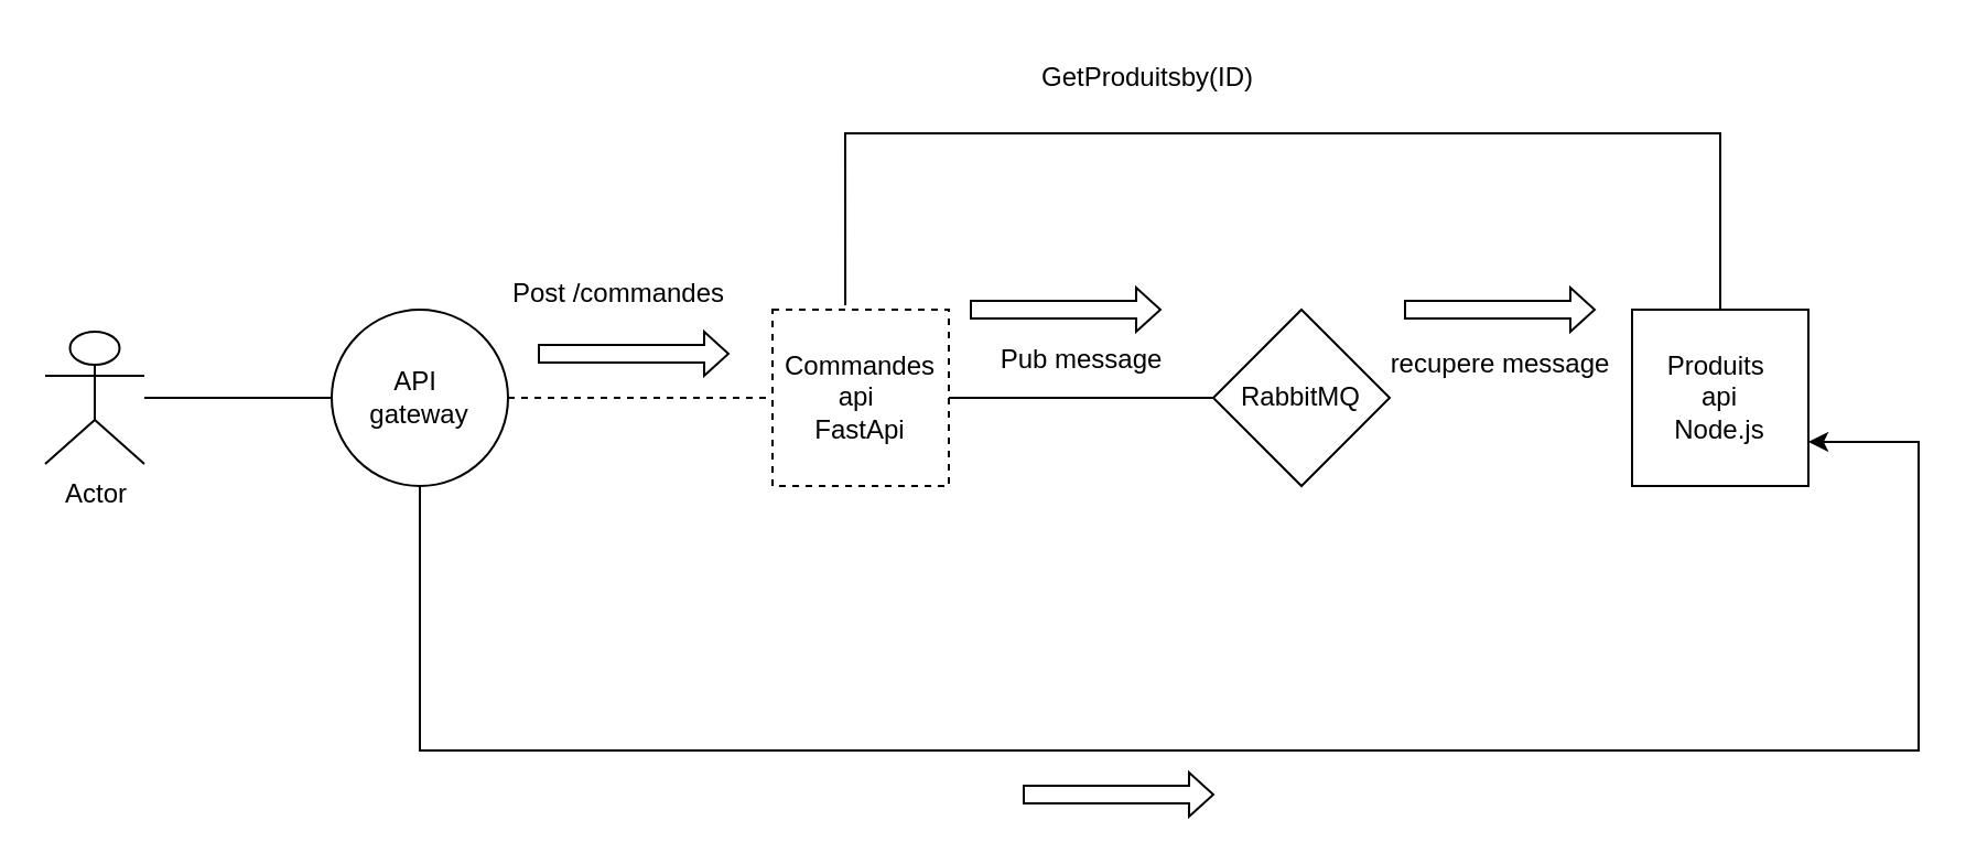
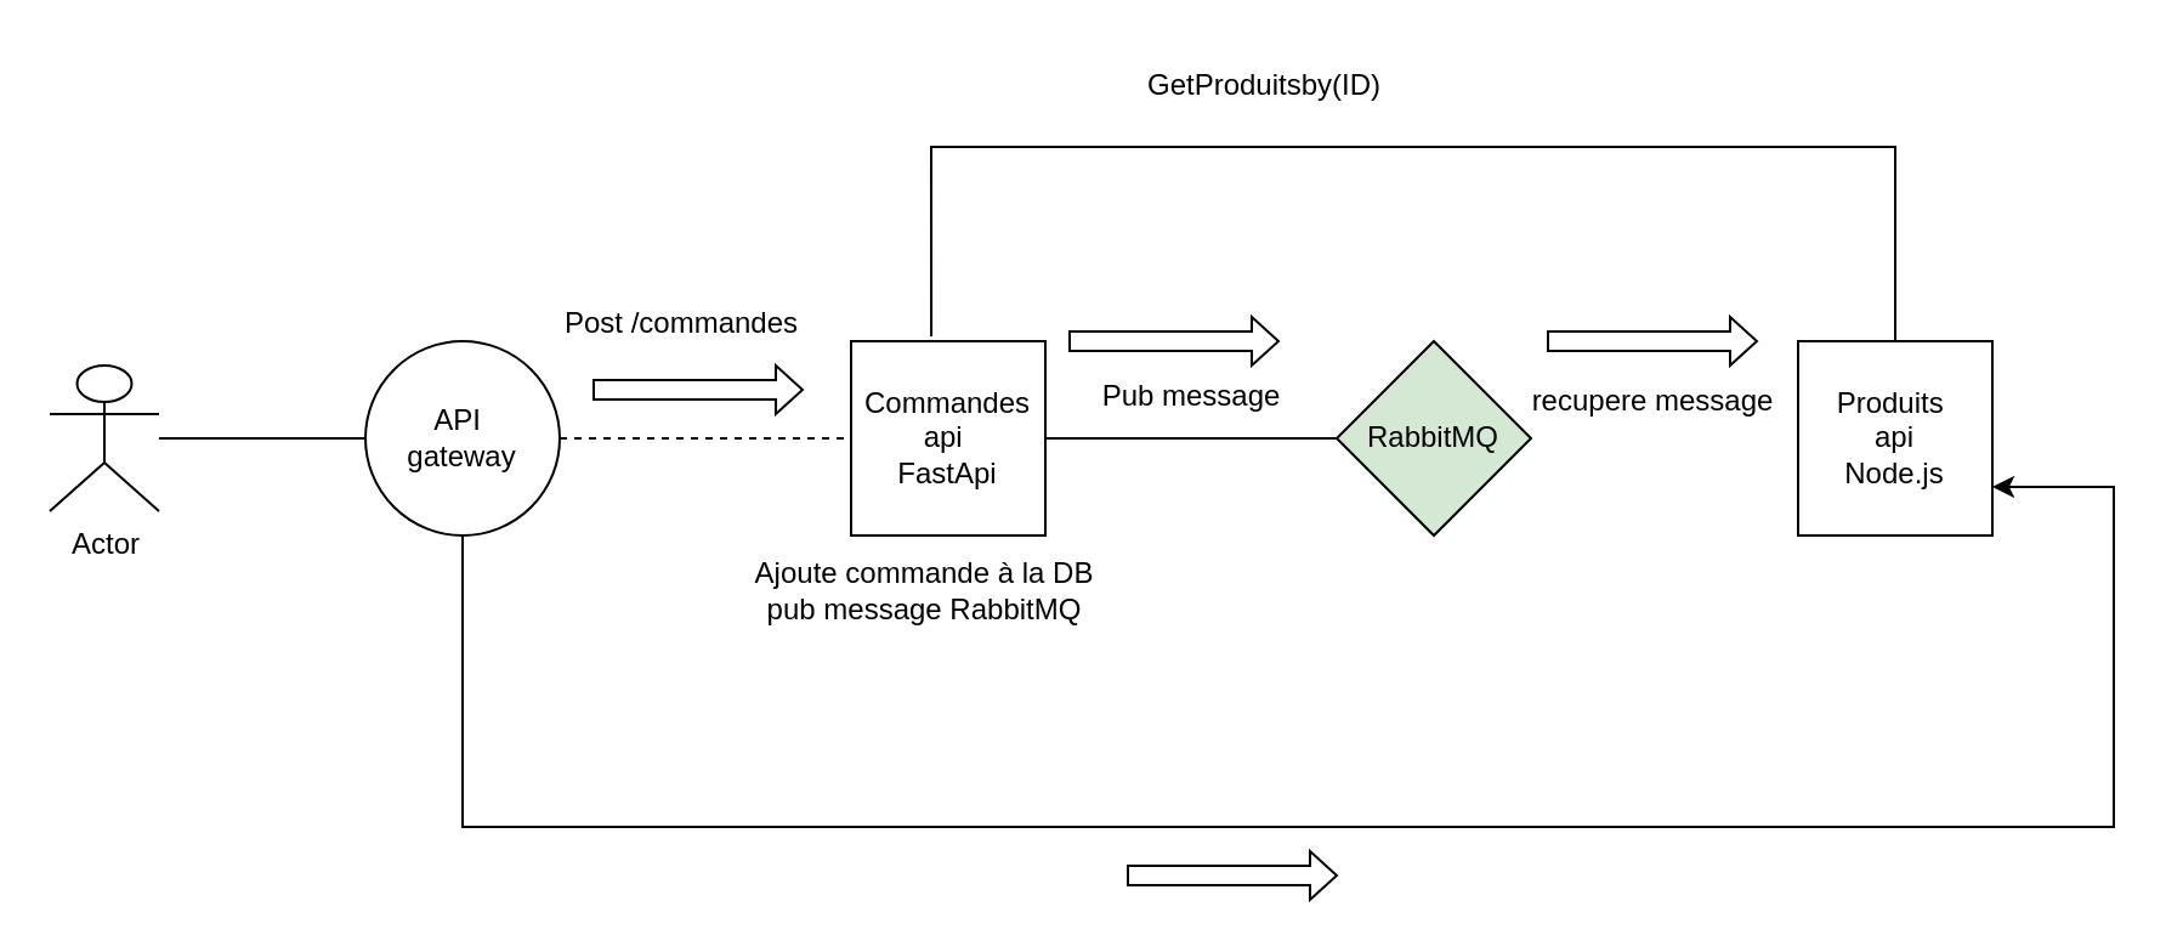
  <mxCell id="0" />
  <mxCell id="1" parent="0" />
  <mxCell id="2" value="Actor" style="shape=umlActor;verticalLabelPosition=bottom;verticalAlign=top;html=1;outlineConnect=0;" vertex="1" parent="1"><mxGeometry x="20" y="150" width="45" height="60" as="geometry" /></mxCell>
  <mxCell id="3" value="" style="endArrow=none;html=1;rounded=0;entryX=0;entryY=0.5;entryDx=0;entryDy=0;" edge="1" parent="1" source="2"><mxGeometry width="50" height="50" relative="1" as="geometry"><mxPoint x="270" y="250" as="sourcePoint" /><mxPoint x="200" y="180" as="targetPoint" /></mxGeometry></mxCell>
  <mxCell id="4" value="API&amp;nbsp;&lt;div&gt;gateway&lt;/div&gt;" style="ellipse;whiteSpace=wrap;html=1;aspect=fixed;" vertex="1" parent="1"><mxGeometry x="150" y="140" width="80" height="80" as="geometry" /></mxCell>
  <mxCell id="5" value="" style="endArrow=none;html=1;rounded=0;exitX=1;exitY=0.5;exitDx=0;exitDy=0;entryX=0;entryY=0.5;entryDx=0;entryDy=0;dashed=1;" edge="1" parent="1" source="4" target="6"><mxGeometry width="50" height="50" relative="1" as="geometry"><mxPoint x="270" y="250" as="sourcePoint" /><mxPoint x="330" y="180" as="targetPoint" /></mxGeometry></mxCell>
- <mxCell id="6" value="Commandes api&amp;nbsp;&lt;div&gt;FastApi&lt;/div&gt;" style="whiteSpace=wrap;html=1;aspect=fixed;dashed=1;" vertex="1" parent="1"><mxGeometry x="350" y="140" width="80" height="80" as="geometry" /></mxCell>
+ <mxCell id="6" value="Commandes api&amp;nbsp;&lt;div&gt;FastApi&lt;/div&gt;" style="whiteSpace=wrap;html=1;aspect=fixed;" vertex="1" parent="1"><mxGeometry x="350" y="140" width="80" height="80" as="geometry" /></mxCell>
  <mxCell id="7" value="" style="shape=singleArrow;whiteSpace=wrap;html=1;arrowWidth=0.4;arrowSize=0.128;" vertex="1" parent="1"><mxGeometry x="244" y="150" width="86" height="20" as="geometry" /></mxCell>
  <mxCell id="8" value="Post /commandes" style="text;html=1;align=center;verticalAlign=middle;resizable=0;points=[];autosize=1;strokeColor=none;fillColor=none;" vertex="1" parent="1"><mxGeometry x="220" y="118" width="120" height="30" as="geometry" /></mxCell>
  <mxCell id="9" value="Produits&amp;nbsp;&lt;div&gt;api&lt;/div&gt;&lt;div&gt;Node.js&lt;/div&gt;" style="whiteSpace=wrap;html=1;aspect=fixed;" vertex="1" parent="1"><mxGeometry x="740" y="140" width="80" height="80" as="geometry" /></mxCell>
  <mxCell id="10" value="" style="endArrow=none;html=1;rounded=0;exitX=0.413;exitY=-0.025;exitDx=0;exitDy=0;exitPerimeter=0;entryX=0.5;entryY=0;entryDx=0;entryDy=0;" edge="1" parent="1" source="6" target="9"><mxGeometry width="50" height="50" relative="1" as="geometry"><mxPoint x="520" y="170" as="sourcePoint" /><mxPoint x="570" y="120" as="targetPoint" /><Array as="points"><mxPoint x="383" y="60" /><mxPoint x="780" y="60" /></Array></mxGeometry></mxCell>
  <mxCell id="11" value="GetProduitsby(ID)" style="text;html=1;align=center;verticalAlign=middle;resizable=0;points=[];autosize=1;strokeColor=none;fillColor=none;" vertex="1" parent="1"><mxGeometry x="460" width="120" height="30" as="geometry" y="20" /></mxCell>
- <mxCell id="12" value="RabbitMQ" style="rhombus;whiteSpace=wrap;html=1;" vertex="1" parent="1"><mxGeometry x="550" y="140" width="80" height="80" as="geometry" /></mxCell>
+ <mxCell id="12" value="RabbitMQ" style="rhombus;whiteSpace=wrap;html=1;fillColor=#d5e8d4;" vertex="1" parent="1"><mxGeometry x="550" y="140" width="80" height="80" as="geometry" /></mxCell>
  <mxCell id="13" value="" style="endArrow=none;html=1;rounded=0;exitX=1;exitY=0.5;exitDx=0;exitDy=0;" edge="1" parent="1" source="6" target="12"><mxGeometry width="50" height="50" relative="1" as="geometry"><mxPoint x="480" y="260" as="sourcePoint" /><mxPoint x="600" y="260" as="targetPoint" /></mxGeometry></mxCell>
  <mxCell id="14" value="Pub message" style="text;html=1;align=center;verticalAlign=middle;resizable=0;points=[];autosize=1;strokeColor=none;fillColor=none;" vertex="1" parent="1"><mxGeometry x="440" y="148" width="100" height="30" as="geometry" /></mxCell>
  <mxCell id="15" value="recupere message" style="text;html=1;align=center;verticalAlign=middle;resizable=0;points=[];autosize=1;strokeColor=none;fillColor=none;" vertex="1" parent="1"><mxGeometry x="620" y="150" width="120" height="30" as="geometry" /></mxCell>
+ <mxCell id="16" value="Ajoute commande à la DB&lt;div&gt;pub message RabbitMQ&lt;/div&gt;" style="text;html=1;align=center;verticalAlign=middle;resizable=0;points=[];autosize=1;strokeColor=none;fillColor=none;" vertex="1" parent="1"><mxGeometry x="300" y="223" width="160" height="40" as="geometry" /></mxCell>
  <mxCell id="17" value="" style="endArrow=classic;html=1;rounded=0;exitX=0.5;exitY=1;exitDx=0;exitDy=0;entryX=1;entryY=0.75;entryDx=0;entryDy=0;" edge="1" parent="1" source="4" target="9"><mxGeometry width="50" height="50" relative="1" as="geometry"><mxPoint x="310" y="150" as="sourcePoint" /><mxPoint x="360" y="100" as="targetPoint" /><Array as="points"><mxPoint x="190" y="340" /><mxPoint x="870" y="340" /><mxPoint x="870" y="200" /></Array></mxGeometry></mxCell>
  <mxCell id="18" value="" style="shape=singleArrow;whiteSpace=wrap;html=1;arrowWidth=0.4;arrowSize=0.128;" vertex="1" parent="1"><mxGeometry x="464" y="350" width="86" height="20" as="geometry" /></mxCell>
  <mxCell id="19" value="" style="shape=singleArrow;whiteSpace=wrap;html=1;arrowWidth=0.4;arrowSize=0.128;" vertex="1" parent="1"><mxGeometry x="440" y="130" width="86" height="20" as="geometry" /></mxCell>
  <mxCell id="20" value="" style="shape=singleArrow;whiteSpace=wrap;html=1;arrowWidth=0.4;arrowSize=0.128;" vertex="1" parent="1"><mxGeometry x="637" y="130" width="86" height="20" as="geometry" /></mxCell>
